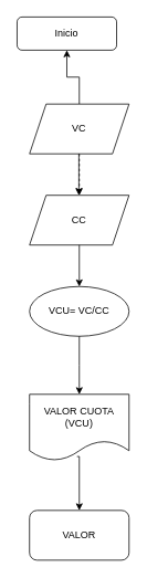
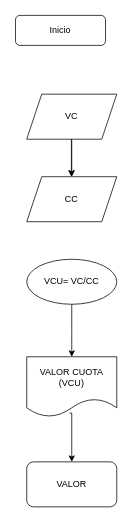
  <mxCell id="0" />
  <mxCell id="1" parent="0" />
  <mxCell id="2" value="Inicio" style="rounded=1;whiteSpace=wrap;html=1;fontSize=12;glass=0;strokeWidth=1;shadow=0;" parent="1" vertex="1"><mxGeometry x="20" y="20" width="120" height="40" as="geometry" /></mxCell>
- <mxCell id="3" value="" style="edgeStyle=orthogonalEdgeStyle;rounded=0;orthogonalLoop=1;jettySize=auto;html=1;" parent="1" source="5" target="2" edge="1"><mxGeometry relative="1" as="geometry" /></mxCell>
- <mxCell id="4" value="" style="edgeStyle=orthogonalEdgeStyle;rounded=0;orthogonalLoop=1;jettySize=auto;html=1;dashed=1;" parent="1" source="5" target="7" edge="1"><mxGeometry relative="1" as="geometry" /></mxCell>
+ <mxCell id="4" value="" style="edgeStyle=orthogonalEdgeStyle;rounded=0;orthogonalLoop=1;jettySize=auto;html=1;" parent="1" source="5" target="7" edge="1"><mxGeometry relative="1" as="geometry" /></mxCell>
  <mxCell id="5" value="VC" style="shape=parallelogram;perimeter=parallelogramPerimeter;whiteSpace=wrap;html=1;fixedSize=1;" parent="1" vertex="1"><mxGeometry x="35" y="125" width="120" height="60" as="geometry" /></mxCell>
  <mxCell id="6" value="" style="edgeStyle=orthogonalEdgeStyle;rounded=0;orthogonalLoop=1;jettySize=auto;html=1;" parent="1" edge="1"><mxGeometry relative="1" as="geometry"><mxPoint x="94.5" y="185" as="sourcePoint" /><mxPoint x="94.5" y="235" as="targetPoint" /></mxGeometry></mxCell>
  <mxCell id="7" value="CC" style="shape=parallelogram;perimeter=parallelogramPerimeter;whiteSpace=wrap;html=1;fixedSize=1;" parent="1" vertex="1"><mxGeometry x="35" y="235" width="120" height="60" as="geometry" /></mxCell>
  <mxCell id="8" style="edgeStyle=orthogonalEdgeStyle;rounded=0;orthogonalLoop=1;jettySize=auto;html=1;" parent="1" edge="1"><mxGeometry relative="1" as="geometry"><mxPoint x="95" y="315" as="targetPoint" /><mxPoint x="95" y="315" as="sourcePoint" /></mxGeometry></mxCell>
  <mxCell id="9" value="VCU= VC/CC" style="ellipse;whiteSpace=wrap;html=1;" parent="1" vertex="1"><mxGeometry x="35" y="345" width="120" height="60" as="geometry" /></mxCell>
- <mxCell id="10" value="" style="edgeStyle=orthogonalEdgeStyle;rounded=0;orthogonalLoop=1;jettySize=auto;html=1;exitX=0.5;exitY=1;exitDx=0;exitDy=0;entryX=0.5;entryY=0;entryDx=0;entryDy=0;" parent="1" source="7" target="9" edge="1"><mxGeometry relative="1" as="geometry"><mxPoint x="95" y="315" as="sourcePoint" /><mxPoint x="95" y="335" as="targetPoint" /><Array as="points" /></mxGeometry></mxCell>
  <mxCell id="11" value="" style="edgeStyle=orthogonalEdgeStyle;rounded=0;orthogonalLoop=1;jettySize=auto;html=1;entryX=0.5;entryY=0;entryDx=0;entryDy=0;exitX=0.5;exitY=1;exitDx=0;exitDy=0;" parent="1" source="9" edge="1"><mxGeometry relative="1" as="geometry"><mxPoint x="95" y="425" as="sourcePoint" /><mxPoint x="95" y="475" as="targetPoint" /><Array as="points" /></mxGeometry></mxCell>
  <mxCell id="12" value="VALOR CUOTA (VCU)" style="shape=document;whiteSpace=wrap;html=1;boundedLbl=1;" parent="1" vertex="1"><mxGeometry x="35" y="475" width="120" height="80" as="geometry" /></mxCell>
  <mxCell id="13" value="VALOR" style="rounded=1;whiteSpace=wrap;html=1;" parent="1" vertex="1"><mxGeometry x="35" y="615" width="120" height="60" as="geometry" /></mxCell>
  <mxCell id="14" value="" style="edgeStyle=orthogonalEdgeStyle;rounded=0;orthogonalLoop=1;jettySize=auto;html=1;exitX=0.477;exitY=0.938;exitDx=0;exitDy=0;exitPerimeter=0;" parent="1" source="12" edge="1"><mxGeometry relative="1" as="geometry"><mxPoint x="95" y="575" as="sourcePoint" /><mxPoint x="95" y="615" as="targetPoint" /><Array as="points"><mxPoint x="95" y="550" /></Array></mxGeometry></mxCell>
